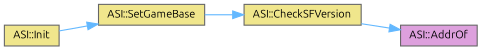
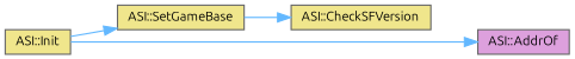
  digraph {
    fontname=Ubuntu
    rankdir=LR
    node [color=grey40 fillcolor=khaki fontname=Ubuntu fontsize=10 shape=box style=filled]
    edge [color=steelblue1 fontname=Ubuntu fontsize=10 labelfontname=Helvetica labelfontsize=10 style=solid]
    n1 [color=gray40 fontcolor=black height=0.2 label="ASI::Init" width=0.4]
    n2 [height=0.2 label="ASI::SetGameBase" width=0.4]
    n3 [height=0.2 label="ASI::CheckSFVersion" width=0.4]
    n4 [fillcolor=plum height=0.2 label="ASI::AddrOf" width=0.4]
    n1 -> n2
    n2 -> n3
-   n3 -> n4
+   n1 -> n4
  }
